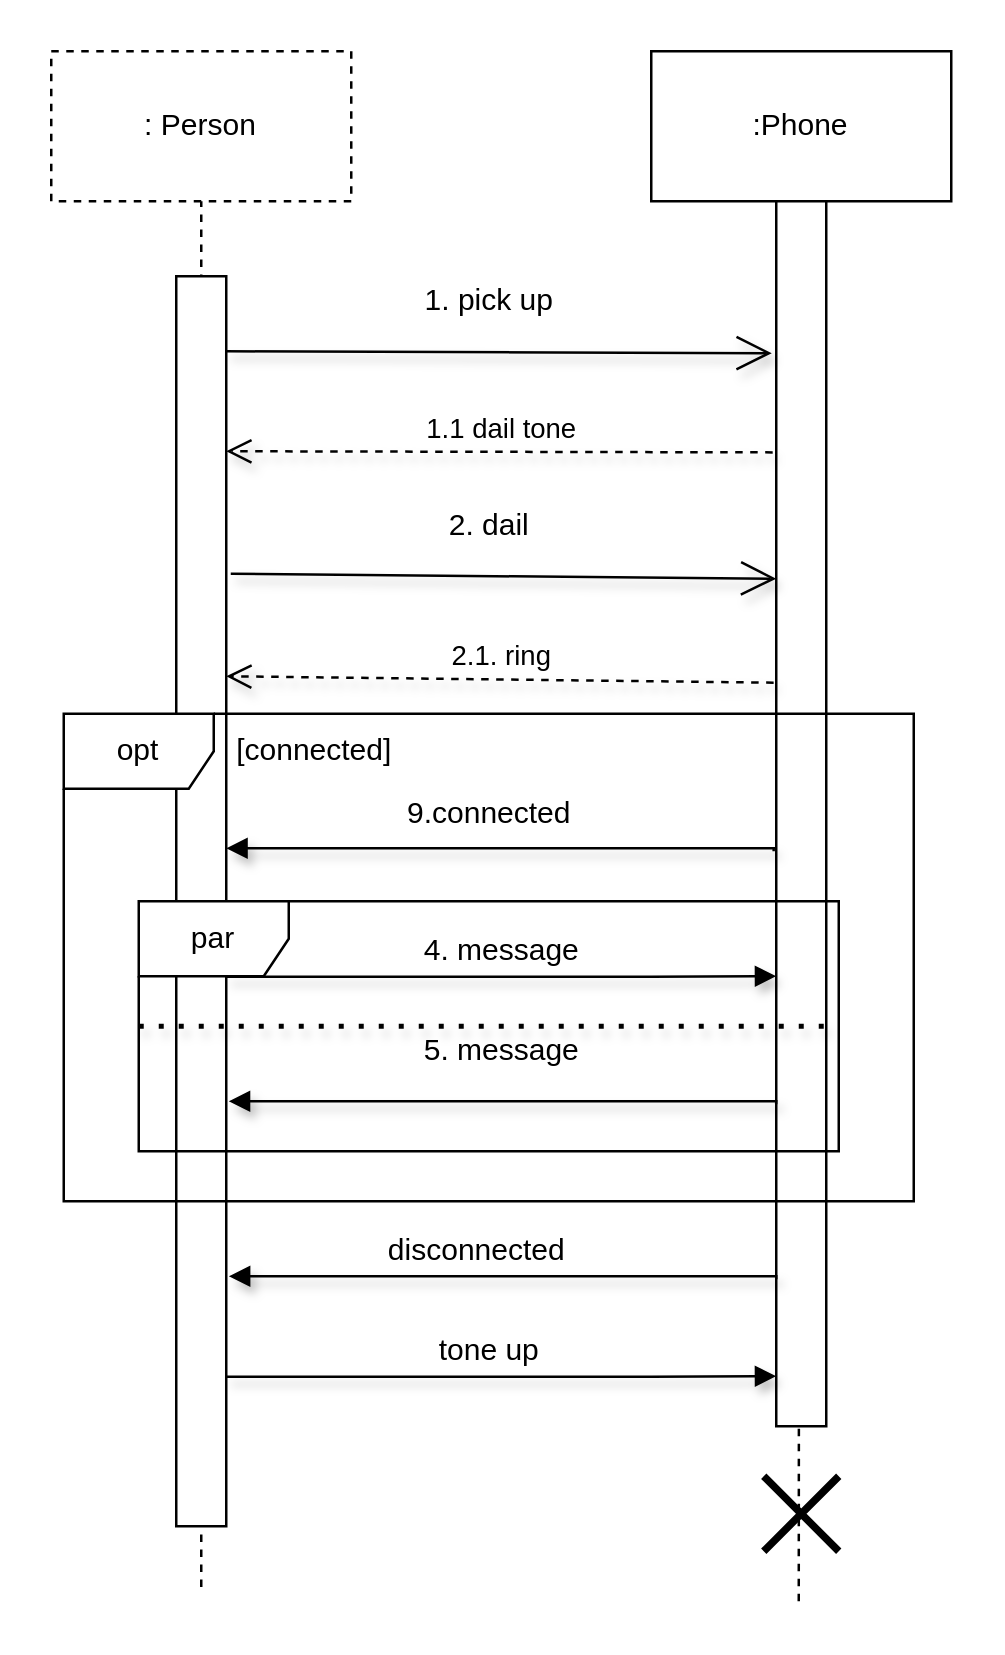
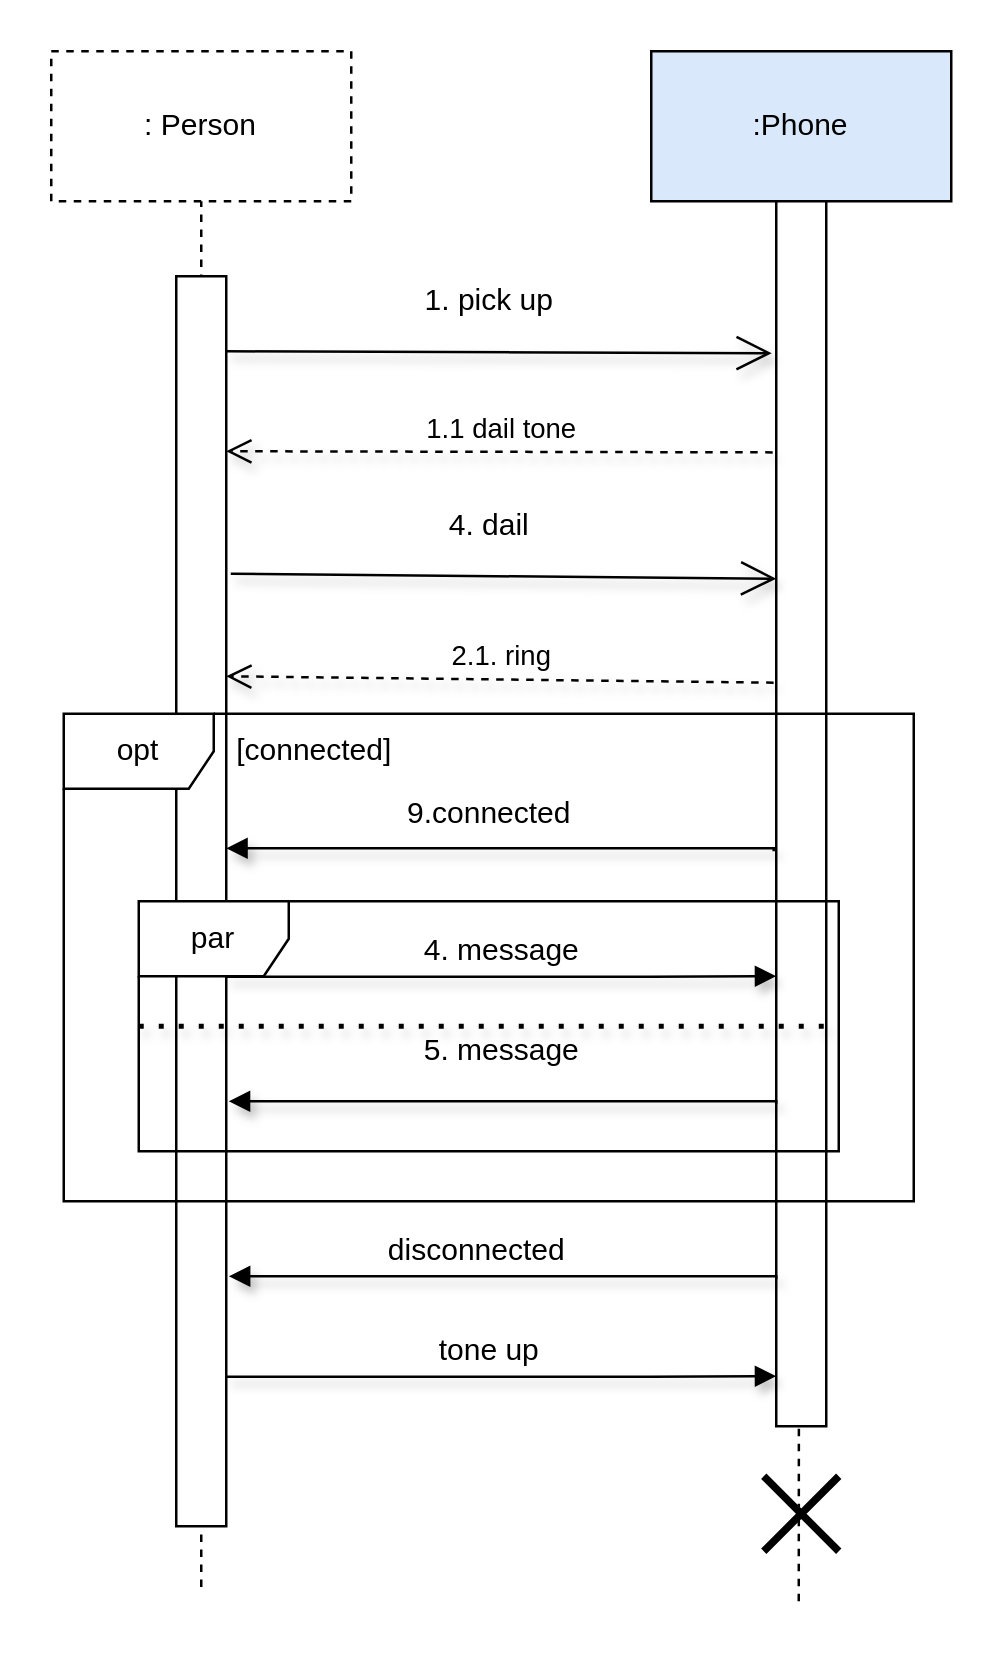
  <mxCell id="0" />
  <mxCell id="1" parent="0" />
  <mxCell id="2" value=": Person" style="rounded=0;whiteSpace=wrap;html=1;dashed=1;" vertex="1" parent="1"><mxGeometry x="20" y="20" width="120" height="60" as="geometry" /></mxCell>
- <mxCell id="3" value=":Phone" style="rounded=0;whiteSpace=wrap;html=1;" vertex="1" parent="1"><mxGeometry x="260" y="20" width="120" height="60" as="geometry" /></mxCell>
+ <mxCell id="3" value=":Phone" style="rounded=0;whiteSpace=wrap;html=1;fillColor=#dae8fc;" vertex="1" parent="1"><mxGeometry x="260" y="20" width="120" height="60" as="geometry" /></mxCell>
  <mxCell id="4" value="" style="endArrow=none;dashed=1;html=1;rounded=0;entryX=0.5;entryY=1;entryDx=0;entryDy=0;" edge="1" parent="1" target="2"><mxGeometry width="50" height="50" relative="1" as="geometry"><mxPoint x="80" y="634.286" as="sourcePoint" /><mxPoint x="160" y="120" as="targetPoint" /></mxGeometry></mxCell>
  <mxCell id="5" value="" style="endArrow=none;dashed=1;html=1;rounded=0;entryX=0.5;entryY=1;entryDx=0;entryDy=0;startArrow=none;" edge="1" parent="1"><mxGeometry width="50" height="50" relative="1" as="geometry"><mxPoint x="319" y="640" as="sourcePoint" /><mxPoint x="319.41" y="80" as="targetPoint" /></mxGeometry></mxCell>
  <mxCell id="6" value="" style="rounded=0;whiteSpace=wrap;html=1;" vertex="1" parent="1"><mxGeometry x="70" y="110" width="20" height="500" as="geometry" /></mxCell>
  <mxCell id="7" value="" style="rounded=0;whiteSpace=wrap;html=1;" vertex="1" parent="1"><mxGeometry x="310" y="80" width="20" height="490" as="geometry" /></mxCell>
  <mxCell id="8" value="1. pick up" style="text;html=1;align=center;verticalAlign=middle;resizable=0;points=[];autosize=1;strokeColor=none;fillColor=none;" vertex="1" parent="1"><mxGeometry x="160" y="110" width="70" height="20" as="geometry" /></mxCell>
  <mxCell id="9" value="1.1 dail tone" style="html=1;verticalAlign=bottom;endArrow=open;dashed=1;endSize=8;rounded=0;shadow=1;exitX=-0.071;exitY=0.205;exitDx=0;exitDy=0;exitPerimeter=0;" edge="1" parent="1" source="7"><mxGeometry relative="1" as="geometry"><mxPoint x="170" y="180" as="sourcePoint" /><mxPoint x="90" y="180" as="targetPoint" /></mxGeometry></mxCell>
- <mxCell id="10" value="2. dail" style="text;html=1;align=center;verticalAlign=middle;resizable=0;points=[];autosize=1;strokeColor=none;fillColor=none;" vertex="1" parent="1"><mxGeometry x="170" y="200" width="50" height="20" as="geometry" /></mxCell>
+ <mxCell id="10" value="4. dail" style="text;html=1;align=center;verticalAlign=middle;resizable=0;points=[];autosize=1;strokeColor=none;fillColor=none;" vertex="1" parent="1"><mxGeometry x="170" y="200" width="50" height="20" as="geometry" /></mxCell>
  <mxCell id="11" value="2.1. ring" style="html=1;verticalAlign=bottom;endArrow=open;dashed=1;endSize=8;rounded=0;shadow=1;exitX=-0.052;exitY=0.393;exitDx=0;exitDy=0;exitPerimeter=0;" edge="1" parent="1" source="7"><mxGeometry relative="1" as="geometry"><mxPoint x="170" y="270" as="sourcePoint" /><mxPoint x="90" y="270" as="targetPoint" /></mxGeometry></mxCell>
  <mxCell id="12" value="" style="endArrow=block;endFill=1;html=1;edgeStyle=orthogonalEdgeStyle;align=left;verticalAlign=top;rounded=0;shadow=1;entryX=0;entryY=0.122;entryDx=0;entryDy=0;entryPerimeter=0;" edge="1" parent="1"><mxGeometry x="-1" relative="1" as="geometry"><mxPoint x="90" y="390.22" as="sourcePoint" /><mxPoint x="310" y="390" as="targetPoint" /><Array as="points"><mxPoint x="260" y="390.22" /><mxPoint x="260" y="390.22" /></Array></mxGeometry></mxCell>
  <mxCell id="13" value="" style="endArrow=block;endFill=1;html=1;edgeStyle=orthogonalEdgeStyle;align=left;verticalAlign=top;rounded=0;shadow=1;entryX=1;entryY=0.75;entryDx=0;entryDy=0;exitX=-0.052;exitY=0.584;exitDx=0;exitDy=0;exitPerimeter=0;" edge="1" parent="1"><mxGeometry x="-1" relative="1" as="geometry"><mxPoint x="309.96" y="441.16" as="sourcePoint" /><mxPoint x="91" y="440" as="targetPoint" /><Array as="points"><mxPoint x="310" y="440" /></Array></mxGeometry></mxCell>
  <mxCell id="14" value="" style="endArrow=open;endFill=1;endSize=12;html=1;rounded=0;shadow=1;entryX=-0.09;entryY=0.124;entryDx=0;entryDy=0;entryPerimeter=0;" edge="1" parent="1" target="7"><mxGeometry width="160" relative="1" as="geometry"><mxPoint x="90" y="140" as="sourcePoint" /><mxPoint x="250" y="140" as="targetPoint" /></mxGeometry></mxCell>
  <mxCell id="15" value="" style="endArrow=open;endFill=1;endSize=12;html=1;rounded=0;shadow=1;exitX=1.09;exitY=0.238;exitDx=0;exitDy=0;exitPerimeter=0;" edge="1" parent="1" source="6"><mxGeometry width="160" relative="1" as="geometry"><mxPoint x="310" y="230" as="sourcePoint" /><mxPoint x="310" y="231" as="targetPoint" /></mxGeometry></mxCell>
  <mxCell id="16" value="4. message" style="text;html=1;align=center;verticalAlign=middle;resizable=0;points=[];autosize=1;strokeColor=none;fillColor=none;" vertex="1" parent="1"><mxGeometry x="160" y="370" width="80" height="20" as="geometry" /></mxCell>
  <mxCell id="17" value="5. message" style="text;html=1;align=center;verticalAlign=middle;resizable=0;points=[];autosize=1;strokeColor=none;fillColor=none;" vertex="1" parent="1"><mxGeometry x="160" y="410" width="80" height="20" as="geometry" /></mxCell>
  <mxCell id="18" value="" style="group" vertex="1" connectable="0" parent="1"><mxGeometry x="55" y="360" width="280" height="100" as="geometry" /></mxCell>
  <mxCell id="19" value="par" style="shape=umlFrame;whiteSpace=wrap;html=1;" vertex="1" parent="18"><mxGeometry width="280" height="100" as="geometry" /></mxCell>
  <mxCell id="20" value="" style="endArrow=none;dashed=1;html=1;dashPattern=1 3;strokeWidth=2;rounded=0;shadow=1;exitX=0;exitY=0.5;exitDx=0;exitDy=0;exitPerimeter=0;" edge="1" parent="18" source="19" target="19"><mxGeometry width="50" height="50" relative="1" as="geometry"><mxPoint x="-9.333" y="78.571" as="sourcePoint" /><mxPoint x="37.333" y="42.857" as="targetPoint" /><Array as="points"><mxPoint x="205.333" y="50" /><mxPoint x="233.333" y="50" /></Array></mxGeometry></mxCell>
  <mxCell id="21" value="opt" style="shape=umlFrame;whiteSpace=wrap;html=1;" vertex="1" parent="1"><mxGeometry x="25" y="285" width="340" height="195" as="geometry" /></mxCell>
  <mxCell id="22" value="[connected]" style="text;html=1;align=center;verticalAlign=middle;resizable=0;points=[];autosize=1;strokeColor=none;fillColor=none;" vertex="1" parent="1"><mxGeometry x="85" y="290" width="80" height="20" as="geometry" /></mxCell>
  <mxCell id="23" value="tone up" style="text;html=1;align=center;verticalAlign=middle;resizable=0;points=[];autosize=1;strokeColor=none;fillColor=none;" vertex="1" parent="1"><mxGeometry x="165" y="530" width="60" height="20" as="geometry" /></mxCell>
  <mxCell id="24" value="" style="endArrow=block;endFill=1;html=1;edgeStyle=orthogonalEdgeStyle;align=left;verticalAlign=top;rounded=0;shadow=1;entryX=1;entryY=0.75;entryDx=0;entryDy=0;exitX=-0.052;exitY=0.584;exitDx=0;exitDy=0;exitPerimeter=0;" edge="1" parent="1"><mxGeometry x="-1" relative="1" as="geometry"><mxPoint x="310" y="511.16" as="sourcePoint" /><mxPoint x="91.04" y="510" as="targetPoint" /><Array as="points"><mxPoint x="310.04" y="510" /></Array></mxGeometry></mxCell>
  <mxCell id="25" value="disconnected" style="text;html=1;align=center;verticalAlign=middle;resizable=0;points=[];autosize=1;strokeColor=none;fillColor=none;" vertex="1" parent="1"><mxGeometry x="145" y="490" width="90" height="20" as="geometry" /></mxCell>
  <mxCell id="26" value="" style="endArrow=block;endFill=1;html=1;edgeStyle=orthogonalEdgeStyle;align=left;verticalAlign=top;rounded=0;shadow=1;entryX=1;entryY=0.75;entryDx=0;entryDy=0;exitX=-0.052;exitY=0.584;exitDx=0;exitDy=0;exitPerimeter=0;" edge="1" parent="1"><mxGeometry x="-1" relative="1" as="geometry"><mxPoint x="308.96" y="339.98" as="sourcePoint" /><mxPoint x="90" y="338.82" as="targetPoint" /><Array as="points"><mxPoint x="309" y="338.82" /></Array></mxGeometry></mxCell>
  <mxCell id="27" value="9.connected" style="text;html=1;align=center;verticalAlign=middle;resizable=0;points=[];autosize=1;strokeColor=none;fillColor=none;" vertex="1" parent="1"><mxGeometry x="155" y="315" width="80" height="20" as="geometry" /></mxCell>
  <mxCell id="28" value="" style="endArrow=block;endFill=1;html=1;edgeStyle=orthogonalEdgeStyle;align=left;verticalAlign=top;rounded=0;shadow=1;entryX=0;entryY=0.122;entryDx=0;entryDy=0;entryPerimeter=0;" edge="1" parent="1"><mxGeometry x="-1" relative="1" as="geometry"><mxPoint x="90" y="550.22" as="sourcePoint" /><mxPoint x="310" y="550" as="targetPoint" /><Array as="points"><mxPoint x="260" y="550.22" /><mxPoint x="260" y="550.22" /></Array></mxGeometry></mxCell>
  <mxCell id="29" value="" style="shape=umlDestroy;whiteSpace=wrap;html=1;strokeWidth=3;" vertex="1" parent="1"><mxGeometry x="305" y="590" width="30" height="30" as="geometry" /></mxCell>
